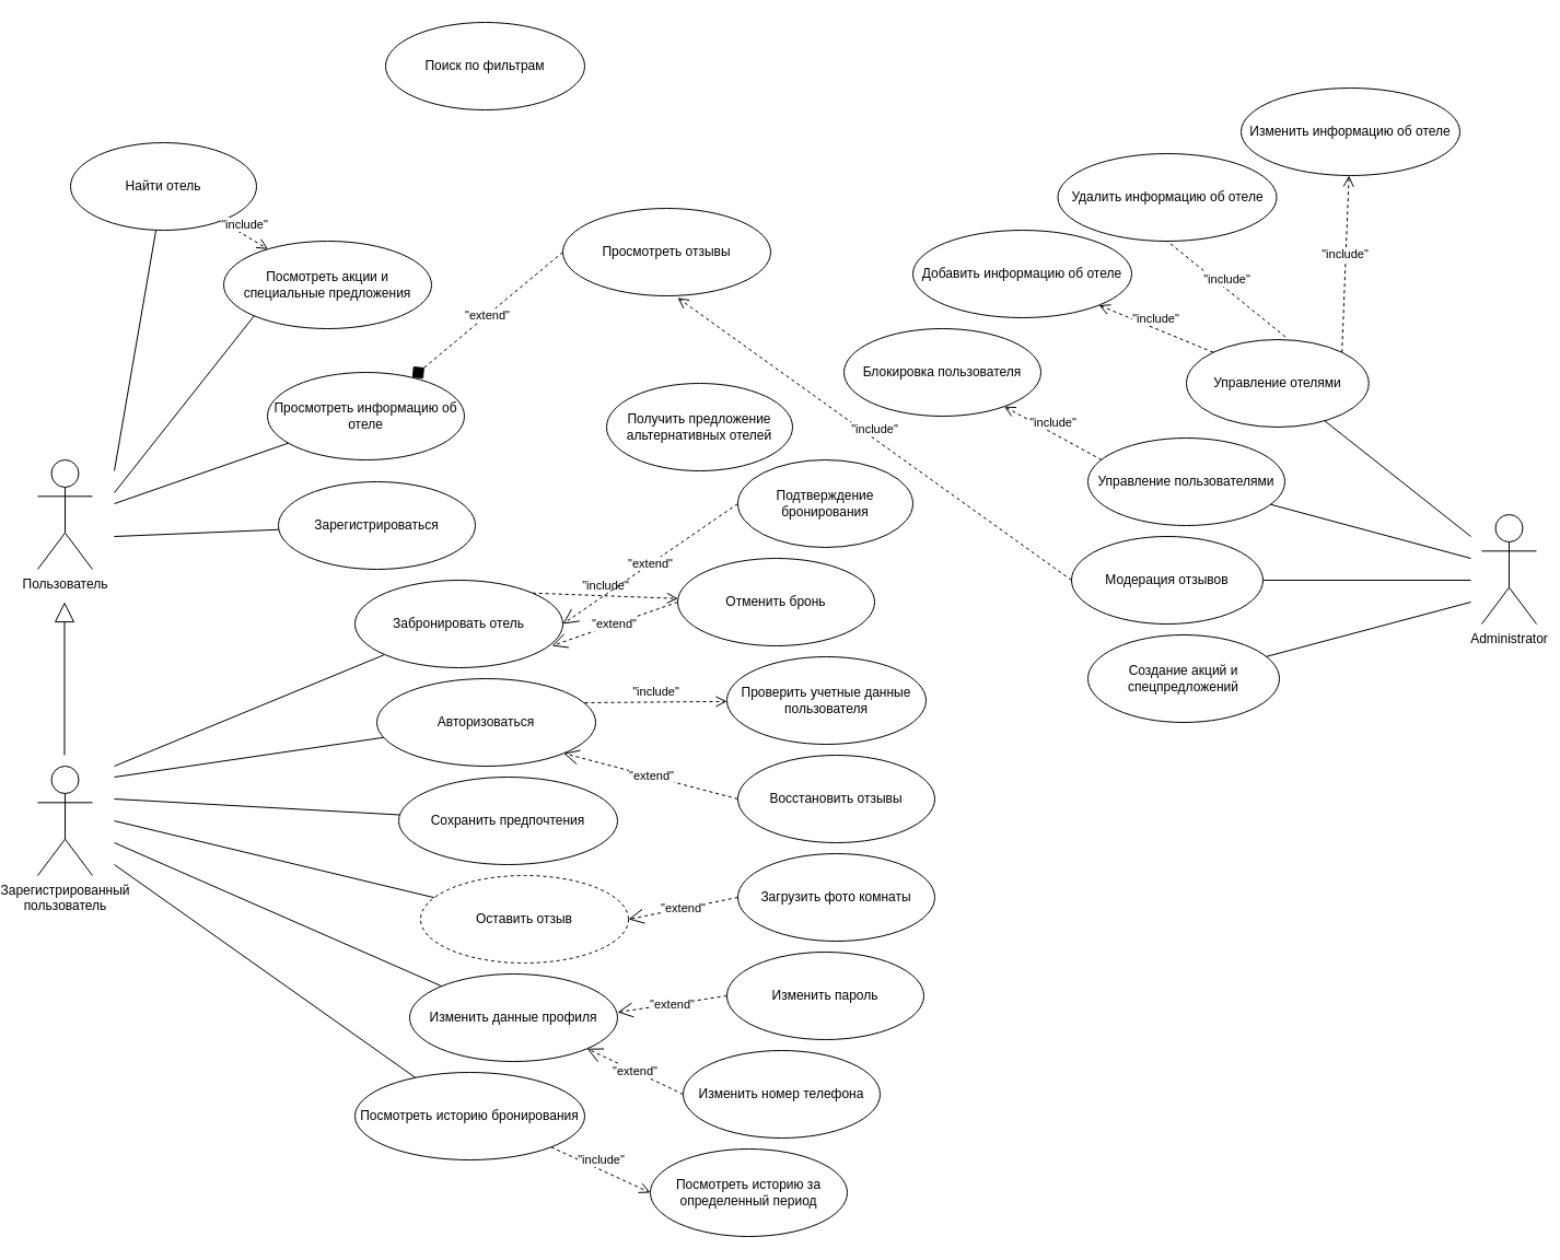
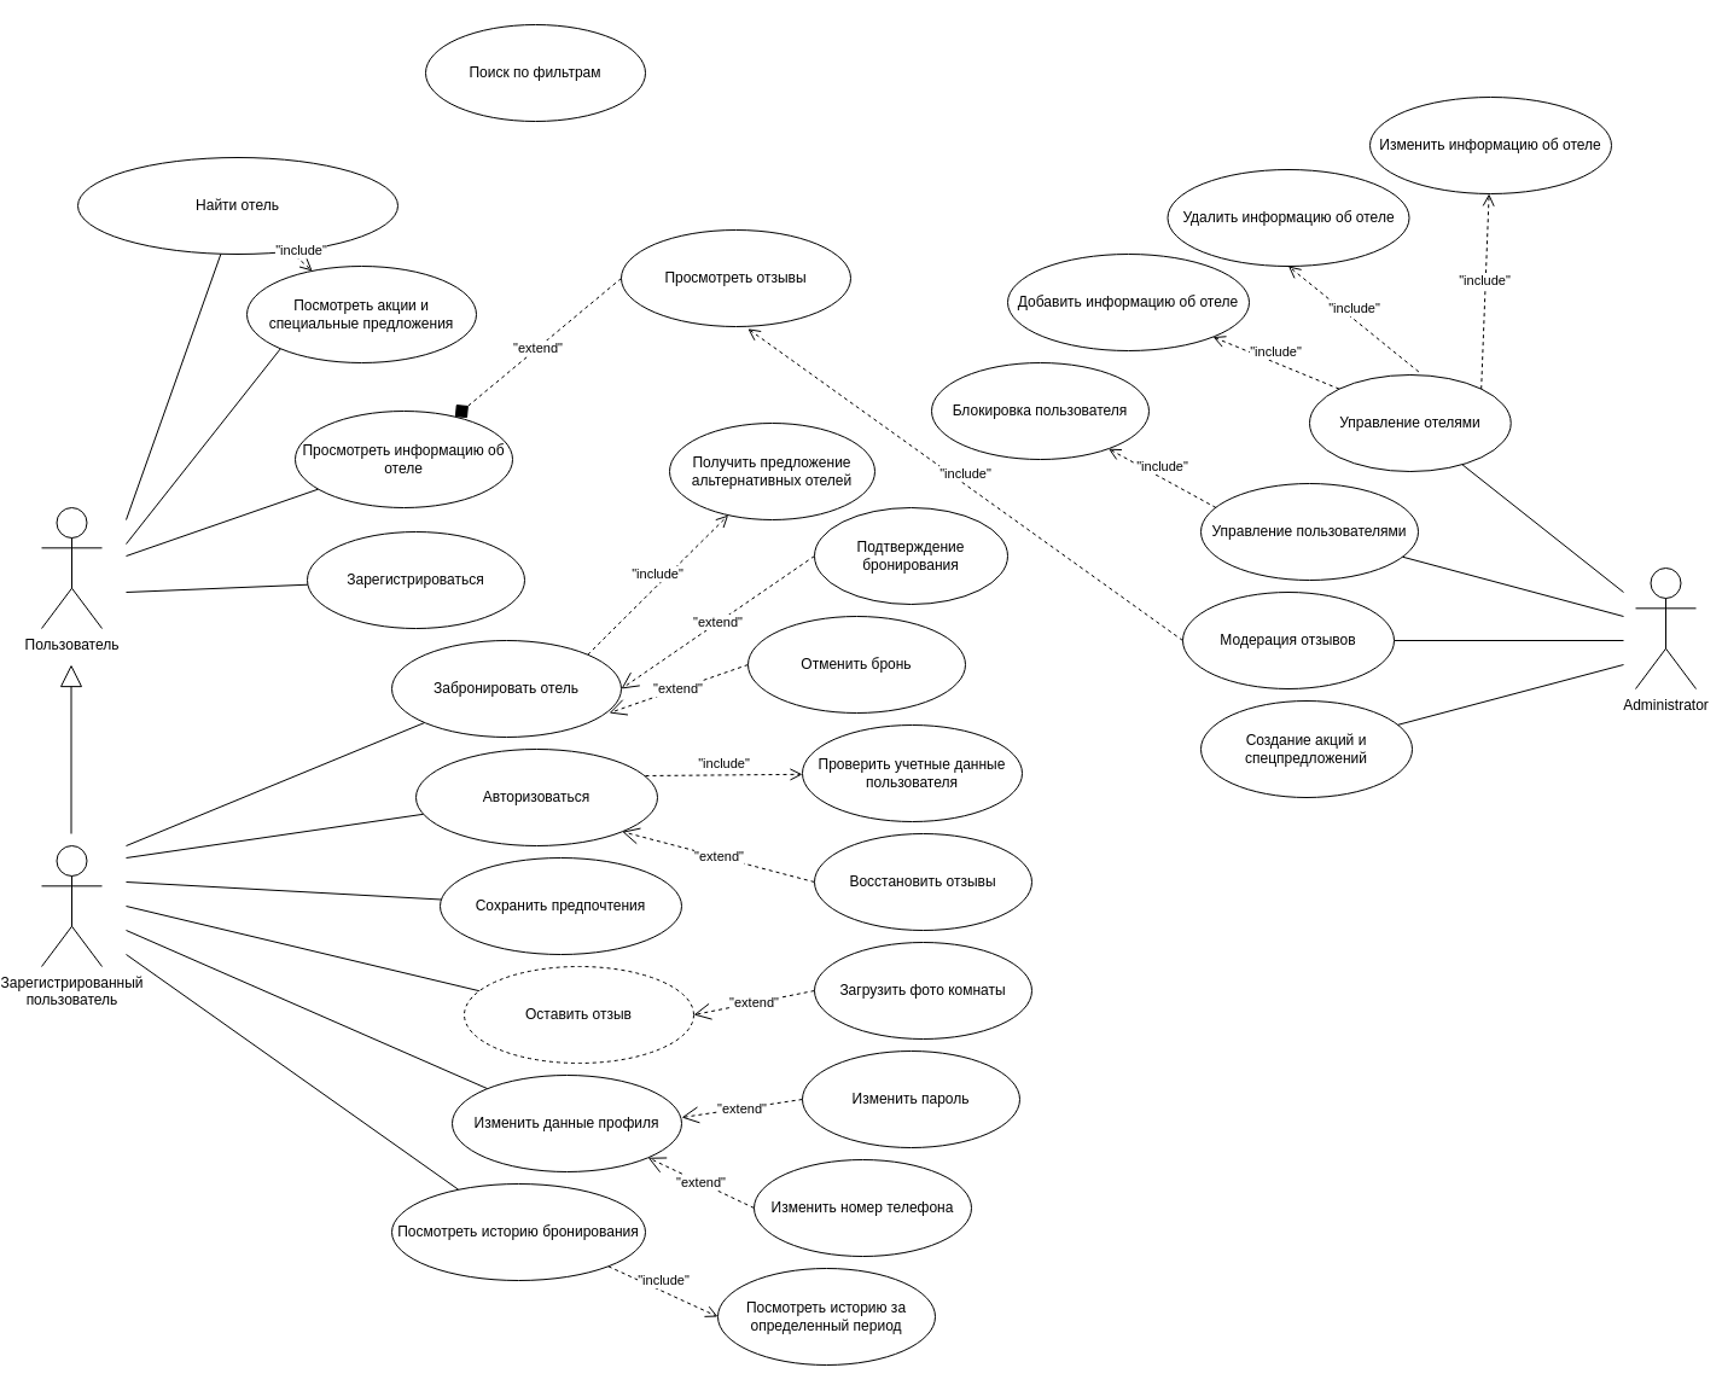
  <mxCell id="0" />
  <mxCell id="1" parent="0" />
  <mxCell id="2" value="Пользователь" style="shape=umlActor;verticalLabelPosition=bottom;verticalAlign=top;html=1;outlineConnect=0;" parent="1" vertex="1"><mxGeometry x="20" y="420" width="50" height="100" as="geometry" /></mxCell>
  <mxCell id="3" value="Зарегистрированный &lt;br&gt;пользователь" style="shape=umlActor;verticalLabelPosition=bottom;verticalAlign=top;html=1;outlineConnect=0;" parent="1" vertex="1"><mxGeometry x="20" y="700" width="50" height="100" as="geometry" /></mxCell>
  <mxCell id="4" value="Administrator" style="shape=umlActor;verticalLabelPosition=bottom;verticalAlign=top;html=1;outlineConnect=0;" parent="1" vertex="1"><mxGeometry x="1340" y="470" width="50" height="100" as="geometry" /></mxCell>
  <mxCell id="5" value="" style="endArrow=block;endSize=16;endFill=0;html=1;rounded=0;" parent="1" edge="1"><mxGeometry width="160" relative="1" as="geometry"><mxPoint x="44.5" y="690" as="sourcePoint" /><mxPoint x="44.5" y="550" as="targetPoint" /></mxGeometry></mxCell>
  <mxCell id="6" value="" style="endArrow=none;html=1;rounded=0;" parent="1" target="7" edge="1"><mxGeometry width="50" height="50" relative="1" as="geometry"><mxPoint x="90" y="430" as="sourcePoint" /><mxPoint x="140" y="380" as="targetPoint" /></mxGeometry></mxCell>
- <mxCell id="7" value="Найти отель" style="ellipse;whiteSpace=wrap;html=1;" parent="1" vertex="1"><mxGeometry x="50" y="130" width="170" height="80" as="geometry" /></mxCell>
+ <mxCell id="7" value="Найти отель" style="ellipse;whiteSpace=wrap;html=1;" parent="1" vertex="1"><mxGeometry x="50" y="130" width="265" height="80" as="geometry" /></mxCell>
  <mxCell id="8" value="" style="endArrow=none;html=1;rounded=0;" parent="1" target="9" edge="1"><mxGeometry width="50" height="50" relative="1" as="geometry"><mxPoint x="90" y="460" as="sourcePoint" /><mxPoint x="170" y="450" as="targetPoint" /></mxGeometry></mxCell>
  <mxCell id="9" value="Просмотреть информацию об отеле" style="ellipse;whiteSpace=wrap;html=1;" parent="1" vertex="1"><mxGeometry x="230" width="180" height="80" as="geometry" y="340" /></mxCell>
  <mxCell id="10" value="" style="endArrow=none;html=1;rounded=0;" parent="1" target="11" edge="1"><mxGeometry width="50" height="50" relative="1" as="geometry"><mxPoint x="90" y="490" as="sourcePoint" /><mxPoint x="260" y="470" as="targetPoint" /></mxGeometry></mxCell>
  <mxCell id="11" value="Зарегистрироваться" style="ellipse;whiteSpace=wrap;html=1;" parent="1" vertex="1"><mxGeometry x="240" y="440" width="180" height="80" as="geometry" /></mxCell>
  <mxCell id="12" value="" style="endArrow=none;html=1;rounded=0;" parent="1" target="13" edge="1"><mxGeometry width="50" height="50" relative="1" as="geometry"><mxPoint x="90" y="700" as="sourcePoint" /><mxPoint x="170" y="670" as="targetPoint" /></mxGeometry></mxCell>
  <mxCell id="13" value="Забронировать отель" style="ellipse;whiteSpace=wrap;html=1;" parent="1" vertex="1"><mxGeometry x="310" y="530" width="190" height="80" as="geometry" /></mxCell>
  <mxCell id="14" value="" style="endArrow=none;html=1;rounded=0;" parent="1" target="15" edge="1"><mxGeometry width="50" height="50" relative="1" as="geometry"><mxPoint x="90" y="710" as="sourcePoint" /><mxPoint x="210" y="710" as="targetPoint" /></mxGeometry></mxCell>
  <mxCell id="15" value="Авторизоваться" style="ellipse;whiteSpace=wrap;html=1;" parent="1" vertex="1"><mxGeometry x="330" y="620" width="200" height="80" as="geometry" /></mxCell>
  <mxCell id="16" value="" style="endArrow=none;html=1;rounded=0;" parent="1" target="17" edge="1"><mxGeometry width="50" height="50" relative="1" as="geometry"><mxPoint x="90" y="730" as="sourcePoint" /><mxPoint x="220" y="780" as="targetPoint" /></mxGeometry></mxCell>
  <mxCell id="17" value="Сохранить предпочтения" style="ellipse;whiteSpace=wrap;html=1;" parent="1" vertex="1"><mxGeometry x="350" y="710" width="200" height="80" as="geometry" /></mxCell>
  <mxCell id="18" value="" style="endArrow=none;html=1;rounded=0;" parent="1" target="19" edge="1"><mxGeometry width="50" height="50" relative="1" as="geometry"><mxPoint x="90" y="750" as="sourcePoint" /><mxPoint x="250" y="870" as="targetPoint" /></mxGeometry></mxCell>
  <mxCell id="19" value="Оставить отзыв" style="ellipse;whiteSpace=wrap;html=1;dashed=1;" parent="1" vertex="1"><mxGeometry x="370" y="800" width="190" height="80" as="geometry" /></mxCell>
  <mxCell id="20" value="" style="endArrow=none;html=1;rounded=0;" parent="1" target="21" edge="1"><mxGeometry width="50" height="50" relative="1" as="geometry"><mxPoint x="90" y="770" as="sourcePoint" /><mxPoint x="340" y="910" as="targetPoint" /></mxGeometry></mxCell>
  <mxCell id="21" value="Изменить данные профиля" style="ellipse;whiteSpace=wrap;html=1;" parent="1" vertex="1"><mxGeometry x="360" y="890" width="190" height="80" as="geometry" /></mxCell>
  <mxCell id="22" value="" style="endArrow=none;html=1;rounded=0;" parent="1" target="23" edge="1"><mxGeometry width="50" height="50" relative="1" as="geometry"><mxPoint x="90" y="790" as="sourcePoint" /><mxPoint x="280" y="960" as="targetPoint" /></mxGeometry></mxCell>
  <mxCell id="23" value="Посмотреть историю бронирования" style="ellipse;whiteSpace=wrap;html=1;" parent="1" vertex="1"><mxGeometry x="310" y="980" width="210" height="80" as="geometry" /></mxCell>
  <mxCell id="24" value="Просмотреть отзывы" style="ellipse;whiteSpace=wrap;html=1;" parent="1" vertex="1"><mxGeometry x="500" y="190" width="190" height="80" as="geometry" /></mxCell>
  <mxCell id="25" value="&quot;extend&quot;" style="endArrow=diamond;endSize=12;dashed=1;html=1;rounded=0;exitX=0;exitY=0.5;exitDx=0;exitDy=0;" parent="1" source="24" target="9" edge="1"><mxGeometry width="160" relative="1" as="geometry"><mxPoint x="490" y="259.62" as="sourcePoint" /><mxPoint x="650" y="259.62" as="targetPoint" /></mxGeometry></mxCell>
- <mxCell id="26" value="&quot;include&quot;" style="html=1;verticalAlign=bottom;endArrow=open;dashed=1;endSize=8;curved=0;rounded=0;exitX=1;exitY=0;exitDx=0;exitDy=0;" parent="1" source="13" target="35" edge="1"><mxGeometry relative="1" as="geometry"><mxPoint x="495" y="569.55" as="sourcePoint" /><mxPoint x="570" y="500" as="targetPoint" /></mxGeometry></mxCell>
+ <mxCell id="26" value="&quot;include&quot;" style="html=1;verticalAlign=bottom;endArrow=open;dashed=1;endSize=8;curved=0;rounded=0;exitX=1;exitY=0;exitDx=0;exitDy=0;" parent="1" source="13" target="27" edge="1"><mxGeometry relative="1" as="geometry"><mxPoint x="495" y="569.55" as="sourcePoint" /><mxPoint x="570" y="500" as="targetPoint" /></mxGeometry></mxCell>
  <mxCell id="27" value="Получить предложение альтернативных отелей" style="ellipse;whiteSpace=wrap;html=1;" parent="1" vertex="1"><mxGeometry x="540" y="350" width="170" height="80" as="geometry" /></mxCell>
  <mxCell id="28" value="&quot;include&quot;" style="html=1;verticalAlign=bottom;endArrow=open;dashed=1;endSize=8;curved=0;rounded=0;exitX=1;exitY=0;exitDx=0;exitDy=0;" parent="1" target="29" edge="1"><mxGeometry relative="1" as="geometry"><mxPoint x="520" y="642" as="sourcePoint" /><mxPoint x="648" y="570" as="targetPoint" /></mxGeometry></mxCell>
  <mxCell id="29" value="Проверить учетные данные пользователя" style="ellipse;whiteSpace=wrap;html=1;" parent="1" vertex="1"><mxGeometry x="650" y="600" width="182" height="80" as="geometry" /></mxCell>
  <mxCell id="30" value="&quot;extend&quot;" style="endArrow=open;endSize=12;dashed=1;html=1;rounded=0;exitX=0;exitY=0.5;exitDx=0;exitDy=0;entryX=1;entryY=1;entryDx=0;entryDy=0;" parent="1" source="31" target="15" edge="1"><mxGeometry width="160" relative="1" as="geometry"><mxPoint x="670" y="670" as="sourcePoint" /><mxPoint x="530" y="656.38" as="targetPoint" /></mxGeometry></mxCell>
  <mxCell id="31" value="Восстановить отзывы" style="ellipse;whiteSpace=wrap;html=1;" parent="1" vertex="1"><mxGeometry x="660" y="690" width="180" height="80" as="geometry" /></mxCell>
  <mxCell id="32" value="&quot;extend&quot;" style="endArrow=open;endSize=12;dashed=1;html=1;rounded=0;entryX=1;entryY=0.5;entryDx=0;entryDy=0;exitX=0;exitY=0.5;exitDx=0;exitDy=0;" parent="1" source="33" target="13" edge="1"><mxGeometry width="160" relative="1" as="geometry"><mxPoint x="650" y="530" as="sourcePoint" /><mxPoint x="500" y="556.38" as="targetPoint" /></mxGeometry></mxCell>
  <mxCell id="33" value="Подтверждение бронирования" style="ellipse;whiteSpace=wrap;html=1;" parent="1" vertex="1"><mxGeometry x="660" y="420" width="160" height="80" as="geometry" /></mxCell>
  <mxCell id="34" value="&quot;extend&quot;" style="endArrow=open;endSize=12;dashed=1;html=1;rounded=0;entryX=1;entryY=0.5;entryDx=0;entryDy=0;exitX=0;exitY=0.5;exitDx=0;exitDy=0;" parent="1" source="35" edge="1"><mxGeometry width="160" relative="1" as="geometry"><mxPoint x="660" y="560" as="sourcePoint" /><mxPoint x="490" y="590" as="targetPoint" /></mxGeometry></mxCell>
  <mxCell id="35" value="Отменить бронь" style="ellipse;whiteSpace=wrap;html=1;" parent="1" vertex="1"><mxGeometry x="605" y="510" width="180" height="80" as="geometry" /></mxCell>
  <mxCell id="36" value="Посмотреть акции и специальные предложения" style="ellipse;whiteSpace=wrap;html=1;" parent="1" vertex="1"><mxGeometry x="190" y="220" width="190" height="80" as="geometry" /></mxCell>
  <mxCell id="37" value="" style="endArrow=none;html=1;rounded=0;" parent="1" target="38" edge="1"><mxGeometry width="50" height="50" relative="1" as="geometry"><mxPoint x="1330" y="490" as="sourcePoint" /><mxPoint x="1236.718" y="396.718" as="targetPoint" /></mxGeometry></mxCell>
  <mxCell id="38" value="Управление отелями" style="ellipse;whiteSpace=wrap;html=1;" parent="1" vertex="1"><mxGeometry x="1070" y="310" width="166.72" height="80" as="geometry" /></mxCell>
  <mxCell id="39" value="" style="endArrow=none;html=1;rounded=0;" parent="1" target="40" edge="1"><mxGeometry width="50" height="50" relative="1" as="geometry"><mxPoint x="1330" y="510" as="sourcePoint" /><mxPoint x="1200" y="380" as="targetPoint" /></mxGeometry></mxCell>
  <mxCell id="40" value="Управление пользователями" style="ellipse;whiteSpace=wrap;html=1;" parent="1" vertex="1"><mxGeometry x="980" y="400" width="180" height="80" as="geometry" /></mxCell>
  <mxCell id="41" value="" style="endArrow=none;html=1;rounded=0;" parent="1" target="42" edge="1"><mxGeometry width="50" height="50" relative="1" as="geometry"><mxPoint x="1330" y="530" as="sourcePoint" /><mxPoint x="1095" y="540" as="targetPoint" /></mxGeometry></mxCell>
  <mxCell id="42" value="Модерация отзывов" style="ellipse;whiteSpace=wrap;html=1;" parent="1" vertex="1"><mxGeometry x="965" y="490" width="175" height="80" as="geometry" /></mxCell>
  <mxCell id="43" value="" style="endArrow=none;html=1;rounded=0;" parent="1" target="44" edge="1"><mxGeometry width="50" height="50" relative="1" as="geometry"><mxPoint x="1330" y="550" as="sourcePoint" /><mxPoint x="1300" y="580" as="targetPoint" /><Array as="points" /></mxGeometry></mxCell>
  <mxCell id="44" value="Создание акций и спецпредложений" style="ellipse;whiteSpace=wrap;html=1;" parent="1" vertex="1"><mxGeometry x="980" y="580" width="175" height="80" as="geometry" /></mxCell>
  <mxCell id="45" value="&quot;include&quot;" style="html=1;verticalAlign=bottom;endArrow=open;dashed=1;endSize=8;curved=0;rounded=0;" parent="1" source="7" target="36" edge="1"><mxGeometry relative="1" as="geometry"><mxPoint x="262" y="240" as="sourcePoint" /><mxPoint x="378" y="124" as="targetPoint" /></mxGeometry></mxCell>
  <mxCell id="46" value="Поиск по фильтрам" style="ellipse;whiteSpace=wrap;html=1;" parent="1" vertex="1"><mxGeometry x="338" y="20" width="182" height="80" as="geometry" /></mxCell>
  <mxCell id="47" value="&quot;include&quot;" style="html=1;verticalAlign=bottom;endArrow=open;dashed=1;endSize=8;curved=0;rounded=0;exitX=0;exitY=0;exitDx=0;exitDy=0;" parent="1" source="38" target="48" edge="1"><mxGeometry relative="1" as="geometry"><mxPoint x="832" y="310" as="sourcePoint" /><mxPoint x="970" y="270" as="targetPoint" /></mxGeometry></mxCell>
  <mxCell id="48" value="Добавить информацию об отеле" style="ellipse;whiteSpace=wrap;html=1;" parent="1" vertex="1"><mxGeometry x="820" y="210" width="200" height="80" as="geometry" /></mxCell>
  <mxCell id="49" value="&quot;include&quot;" style="html=1;verticalAlign=bottom;endArrow=open;dashed=1;endSize=8;curved=0;rounded=0;exitX=0;exitY=0;exitDx=0;exitDy=0;" parent="1" target="50" edge="1"><mxGeometry relative="1" as="geometry"><mxPoint x="992.52" y="420" as="sourcePoint" /><mxPoint x="920" y="380" as="targetPoint" /></mxGeometry></mxCell>
  <mxCell id="50" value="Блокировка пользователя" style="ellipse;whiteSpace=wrap;html=1;" parent="1" vertex="1"><mxGeometry x="757" y="300" width="180" height="80" as="geometry" /></mxCell>
  <mxCell id="51" value="&quot;include&quot;" style="html=1;verticalAlign=bottom;endArrow=open;dashed=1;endSize=8;curved=0;rounded=0;entryX=0.552;entryY=1.022;entryDx=0;entryDy=0;entryPerimeter=0;exitX=0;exitY=0.5;exitDx=0;exitDy=0;" parent="1" source="42" target="24" edge="1"><mxGeometry relative="1" as="geometry"><mxPoint x="950" y="540" as="sourcePoint" /><mxPoint x="1185" y="690" as="targetPoint" /></mxGeometry></mxCell>
  <mxCell id="52" value="" style="endArrow=none;html=1;rounded=0;entryX=0;entryY=1;entryDx=0;entryDy=0;" edge="1" parent="1" target="36"><mxGeometry width="50" height="50" relative="1" as="geometry"><mxPoint x="90" y="450" as="sourcePoint" /><mxPoint x="180" y="290" as="targetPoint" /></mxGeometry></mxCell>
  <mxCell id="53" value="Изменить информацию об отеле" style="ellipse;whiteSpace=wrap;html=1;" vertex="1" parent="1"><mxGeometry x="1120" y="80" width="200" height="80" as="geometry" /></mxCell>
  <mxCell id="54" value="Удалить информацию об отеле" style="ellipse;whiteSpace=wrap;html=1;" vertex="1" parent="1"><mxGeometry x="952.5" y="140" width="200" height="80" as="geometry" /></mxCell>
- <mxCell id="55" value="&quot;include&quot;" style="html=1;verticalAlign=bottom;endArrow=none;dashed=1;endSize=8;curved=0;rounded=0;exitX=0.542;exitY=-0.032;exitDx=0;exitDy=0;entryX=0.5;entryY=1;entryDx=0;entryDy=0;exitPerimeter=0;" edge="1" parent="1" source="38" target="54"><mxGeometry relative="1" as="geometry"><mxPoint x="1160" y="310" as="sourcePoint" /><mxPoint x="1055" y="267" as="targetPoint" /></mxGeometry></mxCell>
+ <mxCell id="55" value="&quot;include&quot;" style="html=1;verticalAlign=bottom;endArrow=open;dashed=1;endSize=8;curved=0;rounded=0;exitX=0.542;exitY=-0.032;exitDx=0;exitDy=0;entryX=0.5;entryY=1;entryDx=0;entryDy=0;exitPerimeter=0;" edge="1" parent="1" source="38" target="54"><mxGeometry relative="1" as="geometry"><mxPoint x="1160" y="310" as="sourcePoint" /><mxPoint x="1055" y="267" as="targetPoint" /></mxGeometry></mxCell>
  <mxCell id="56" value="&quot;include&quot;" style="html=1;verticalAlign=bottom;endArrow=open;dashed=1;endSize=8;curved=0;rounded=0;exitX=1;exitY=0;exitDx=0;exitDy=0;" edge="1" parent="1" source="38" target="53"><mxGeometry relative="1" as="geometry"><mxPoint x="1225" y="333" as="sourcePoint" /><mxPoint x="1120" y="290" as="targetPoint" /></mxGeometry></mxCell>
  <mxCell id="57" value="Загрузить фото комнаты" style="ellipse;whiteSpace=wrap;html=1;" vertex="1" parent="1"><mxGeometry x="660" y="780" width="180" height="80" as="geometry" /></mxCell>
  <mxCell id="58" value="&quot;extend&quot;" style="endArrow=open;endSize=12;dashed=1;html=1;rounded=0;exitX=0;exitY=0.5;exitDx=0;exitDy=0;entryX=1;entryY=0.5;entryDx=0;entryDy=0;" edge="1" parent="1" source="57" target="19"><mxGeometry width="160" relative="1" as="geometry"><mxPoint x="630" y="861" as="sourcePoint" /><mxPoint x="580" y="830" as="targetPoint" /></mxGeometry></mxCell>
  <mxCell id="59" value="Изменить номер телефона" style="ellipse;whiteSpace=wrap;html=1;" vertex="1" parent="1"><mxGeometry x="610" y="960" width="180" height="80" as="geometry" /></mxCell>
  <mxCell id="60" value="Изменить пароль" style="ellipse;whiteSpace=wrap;html=1;" vertex="1" parent="1"><mxGeometry x="650" y="870" width="180" height="80" as="geometry" /></mxCell>
  <mxCell id="61" value="&quot;extend&quot;" style="endArrow=open;endSize=12;dashed=1;html=1;rounded=0;entryX=1;entryY=0.5;entryDx=0;entryDy=0;exitX=0;exitY=0.5;exitDx=0;exitDy=0;" edge="1" parent="1" source="60"><mxGeometry width="160" relative="1" as="geometry"><mxPoint x="600" y="940" as="sourcePoint" /><mxPoint x="550" y="925" as="targetPoint" /></mxGeometry></mxCell>
  <mxCell id="62" value="&quot;extend&quot;" style="endArrow=open;endSize=12;dashed=1;html=1;rounded=0;exitX=0;exitY=0.5;exitDx=0;exitDy=0;entryX=1;entryY=1;entryDx=0;entryDy=0;" edge="1" parent="1" source="59" target="21"><mxGeometry width="160" relative="1" as="geometry"><mxPoint x="650" y="940" as="sourcePoint" /><mxPoint x="550" y="960" as="targetPoint" /></mxGeometry></mxCell>
  <mxCell id="63" value="Посмотреть историю за определенный период" style="ellipse;whiteSpace=wrap;html=1;" vertex="1" parent="1"><mxGeometry x="580" y="1050" width="180" height="80" as="geometry" /></mxCell>
  <mxCell id="64" value="&quot;include&quot;" style="html=1;verticalAlign=bottom;endArrow=open;dashed=1;endSize=8;curved=0;rounded=0;exitX=1;exitY=1;exitDx=0;exitDy=0;entryX=0;entryY=0.5;entryDx=0;entryDy=0;" edge="1" parent="1" source="23" target="63"><mxGeometry relative="1" as="geometry"><mxPoint x="370" y="1071" as="sourcePoint" /><mxPoint x="500" y="1070" as="targetPoint" /></mxGeometry></mxCell>
